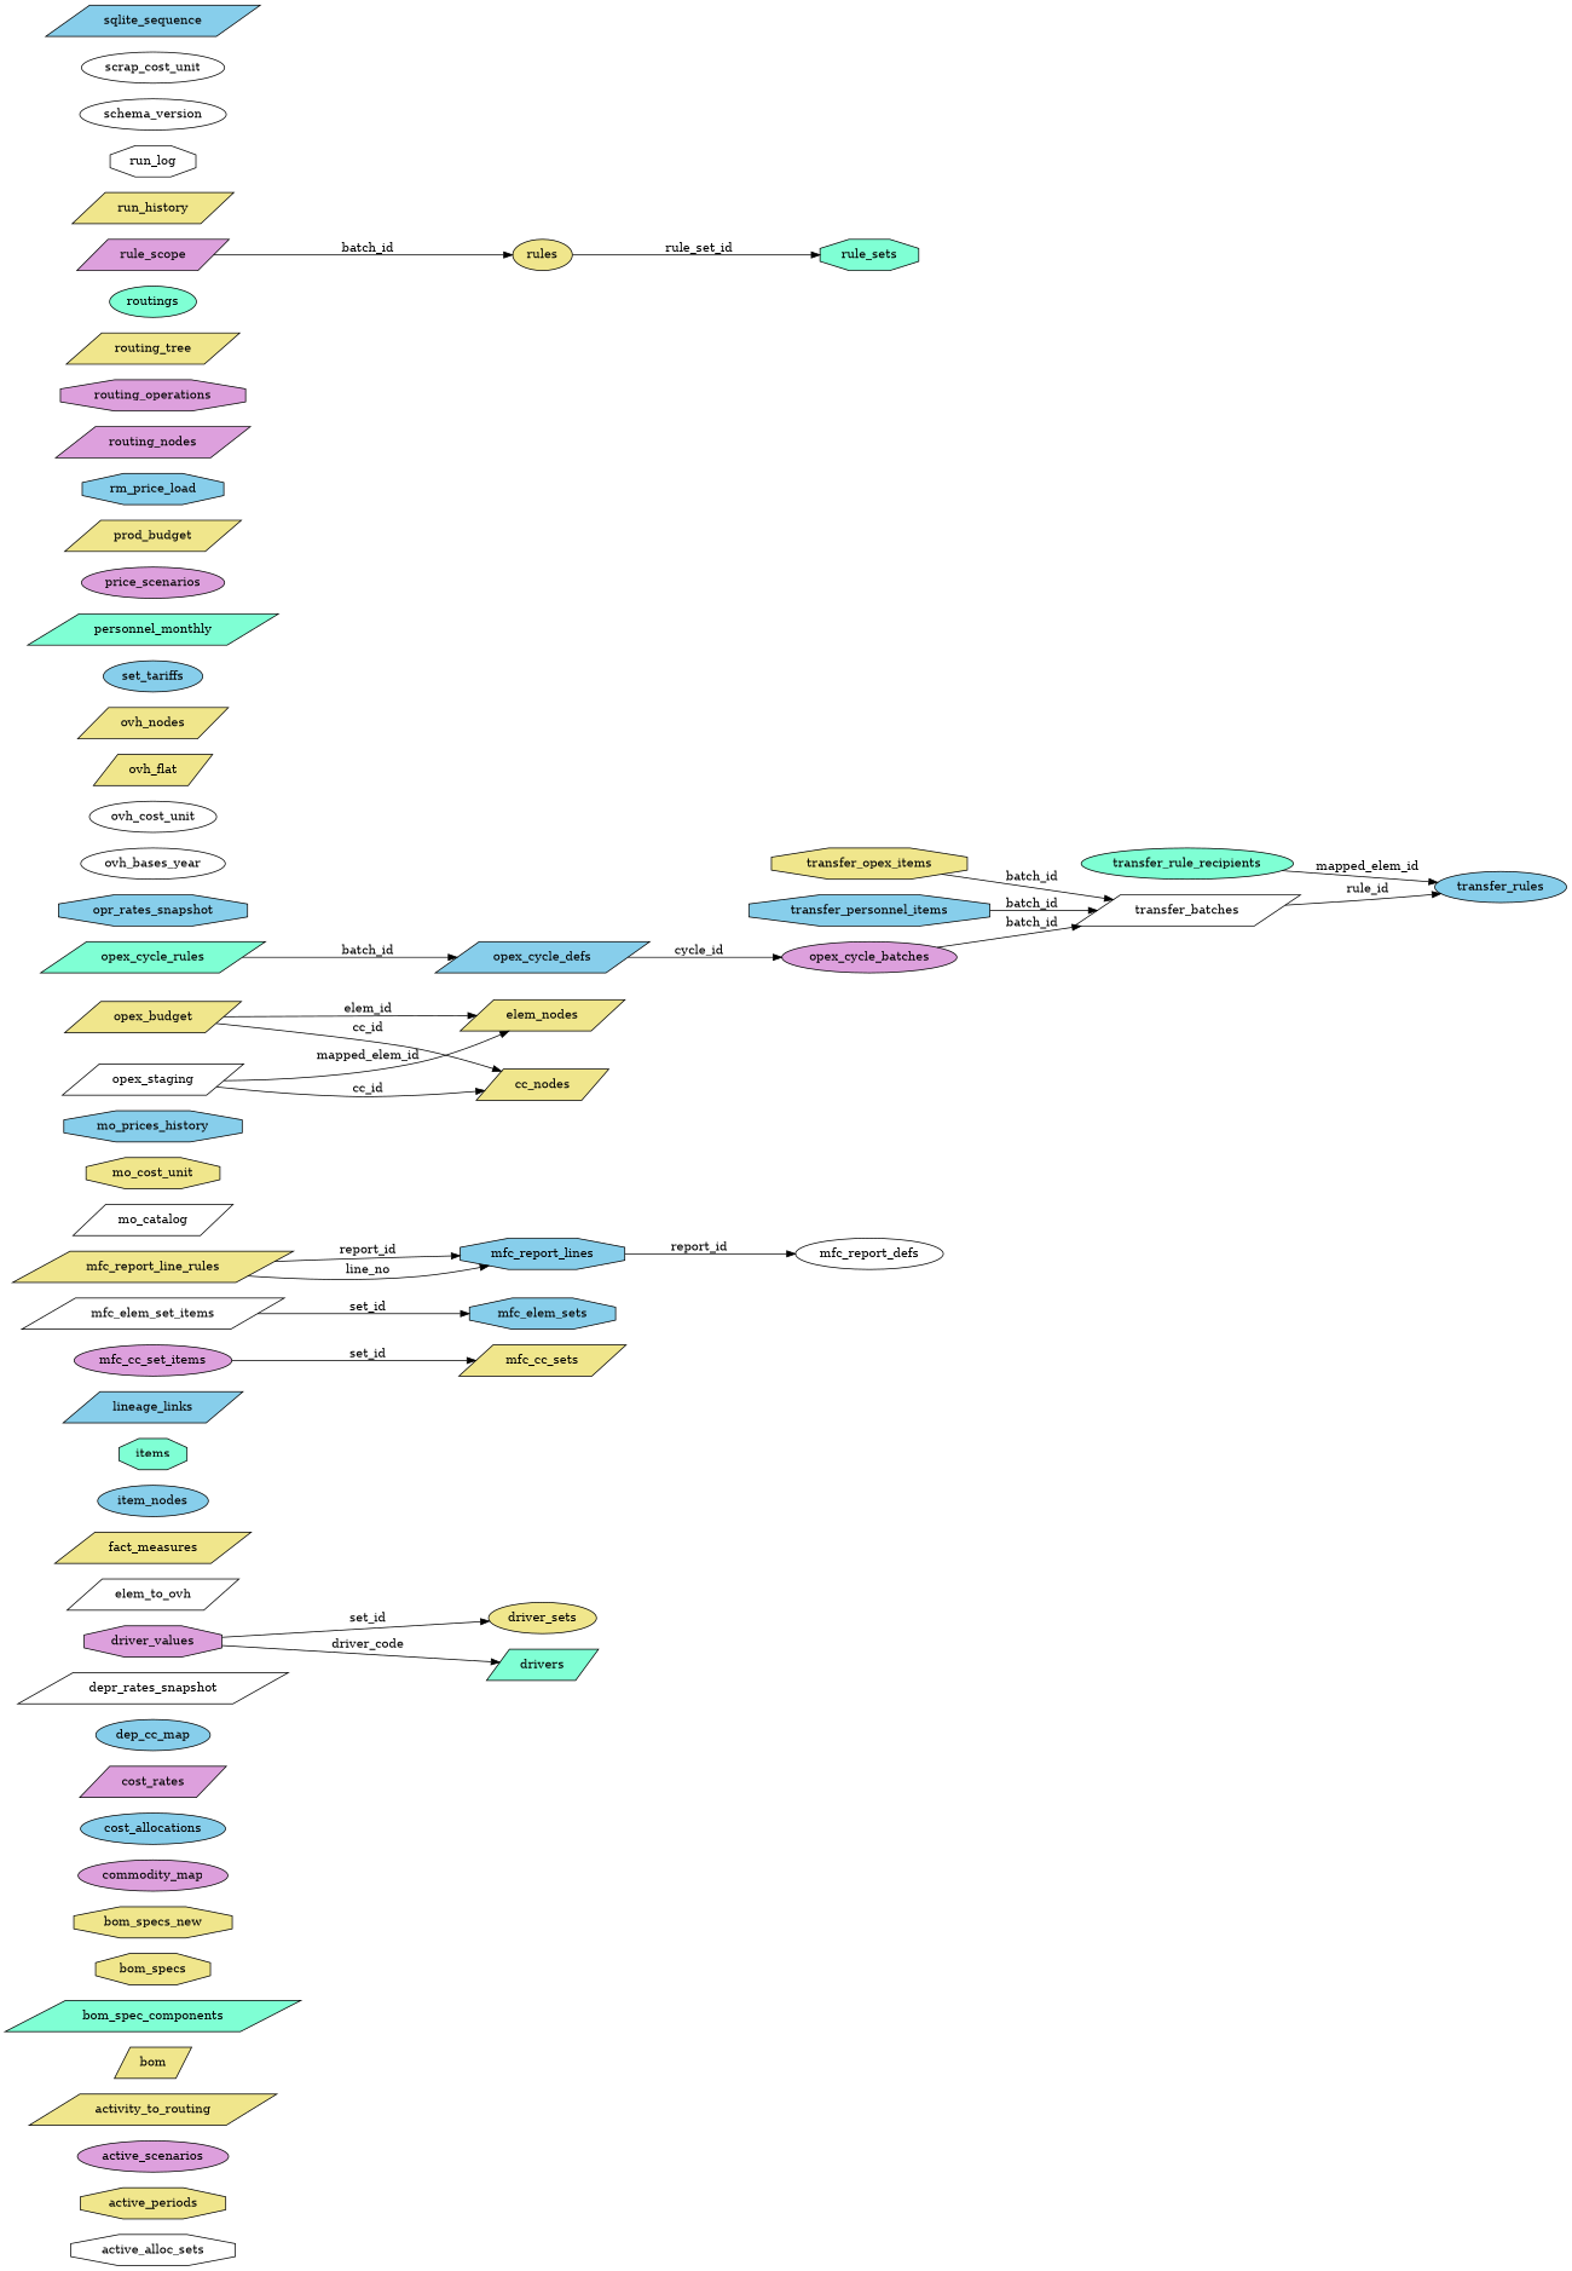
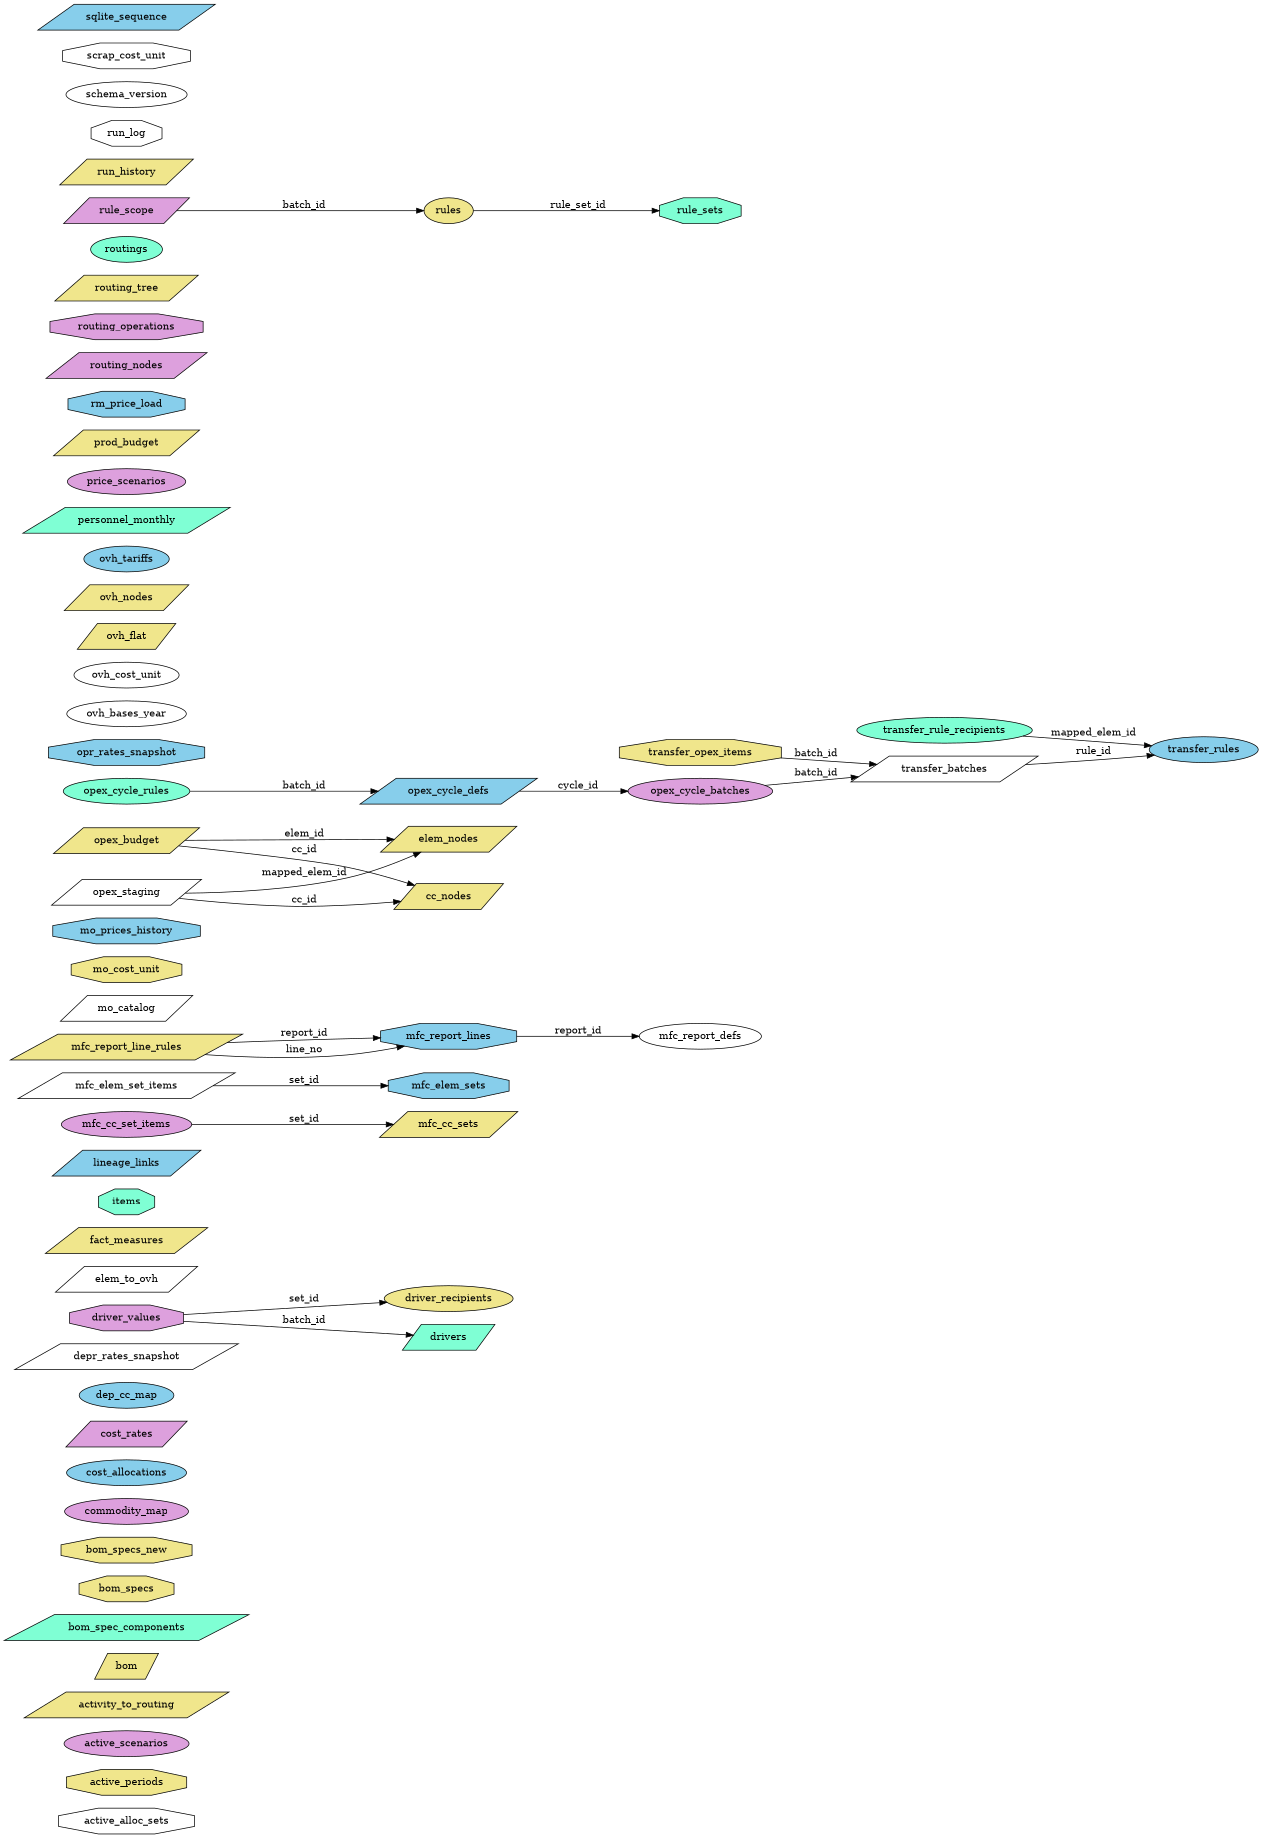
  digraph {
    rankdir=LR
    node [fillcolor=khaki shape=parallelogram style=filled]
    active_alloc_sets [fillcolor=white shape=octagon]
    active_periods [shape=octagon]
    active_scenarios [fillcolor=plum shape=ellipse]
    activity_to_routing
    bom
    bom_spec_components [fillcolor=aquamarine]
    bom_specs [shape=octagon]
    bom_specs_new [shape=octagon]
    commodity_map [fillcolor=plum shape=ellipse]
    cost_allocations [fillcolor=skyblue shape=ellipse]
    cost_rates [fillcolor=plum]
    dep_cc_map [fillcolor=skyblue shape=ellipse]
    depr_rates_snapshot [fillcolor=white]
    driver_values [fillcolor=plum shape=octagon]
-   driver_sets [shape=ellipse]
+   driver_sets [shape=ellipse label=driver_recipients]
    drivers [fillcolor=aquamarine]
    elem_to_ovh [fillcolor=white]
    fact_measures
-   item_nodes [fillcolor=skyblue shape=ellipse]
    items [fillcolor=aquamarine shape=octagon]
    lineage_links [fillcolor=skyblue]
    mfc_cc_set_items [fillcolor=plum shape=ellipse]
    mfc_cc_sets
    mfc_elem_set_items [fillcolor=white]
    mfc_elem_sets [fillcolor=skyblue shape=octagon]
    mfc_report_lines [fillcolor=skyblue shape=octagon]
    mfc_report_line_rules
    mfc_report_defs [fillcolor=white shape=ellipse]
    mo_catalog [fillcolor=white]
    mo_cost_unit [shape=octagon]
    mo_prices_history [fillcolor=skyblue shape=octagon]
    opex_budget
    elem_nodes
    cc_nodes
    opex_cycle_batches [fillcolor=plum shape=ellipse]
    transfer_batches [fillcolor=white]
    opex_cycle_defs [fillcolor=skyblue]
    transfer_rules [fillcolor=skyblue shape=ellipse]
-   opex_cycle_rules [fillcolor=aquamarine]
+   opex_cycle_rules [fillcolor=aquamarine shape=ellipse]
    opex_staging [fillcolor=white]
    opr_rates_snapshot [fillcolor=skyblue shape=octagon]
    ovh_bases_year [fillcolor=white shape=ellipse]
    ovh_cost_unit [fillcolor=white shape=ellipse]
    ovh_flat
    ovh_nodes
-   ovh_tariffs [fillcolor=skyblue shape=ellipse label=set_tariffs]
+   ovh_tariffs [fillcolor=skyblue shape=ellipse]
    personnel_monthly [fillcolor=aquamarine]
    price_scenarios [fillcolor=plum shape=ellipse]
    prod_budget
    rm_price_load [fillcolor=skyblue shape=octagon]
    routing_nodes [fillcolor=plum]
    routing_operations [fillcolor=plum shape=octagon]
    routing_tree
    routings [fillcolor=aquamarine shape=ellipse]
    rule_scope [fillcolor=plum]
    rules [shape=ellipse]
    rule_sets [fillcolor=aquamarine shape=octagon]
    run_history
    run_log [fillcolor=white shape=octagon]
    schema_version [fillcolor=white shape=ellipse]
-   scrap_cost_unit [fillcolor=white shape=ellipse]
+   scrap_cost_unit [fillcolor=white shape=octagon]
    sqlite_sequence [fillcolor=skyblue]
    transfer_opex_items [shape=octagon]
-   transfer_personnel_items [fillcolor=skyblue shape=octagon]
    transfer_rule_recipients [fillcolor=aquamarine shape=ellipse]
    driver_values -> driver_sets [label=set_id]
-   driver_values -> drivers [label=driver_code]
+   driver_values -> drivers [label=batch_id]
    mfc_cc_set_items -> mfc_cc_sets [label=set_id]
    mfc_elem_set_items -> mfc_elem_sets [label=set_id]
    mfc_report_lines -> mfc_report_defs [label=report_id]
    mfc_report_line_rules -> mfc_report_lines [label=report_id]
    mfc_report_line_rules -> mfc_report_lines [label=line_no]
    opex_budget -> elem_nodes [label=elem_id]
    opex_budget -> cc_nodes [label=cc_id]
    opex_cycle_batches -> transfer_batches [label=batch_id]
    transfer_batches -> transfer_rules [label=rule_id]
    opex_cycle_defs -> opex_cycle_batches [label=cycle_id]
    opex_cycle_rules -> opex_cycle_defs [label=batch_id]
    opex_staging -> elem_nodes [label=mapped_elem_id]
    opex_staging -> cc_nodes [label=cc_id]
    rule_scope -> rules [label=batch_id]
    rules -> rule_sets [label=rule_set_id]
    transfer_opex_items -> transfer_batches [label=batch_id]
-   transfer_personnel_items -> transfer_batches [label=batch_id]
    transfer_rule_recipients -> transfer_rules [label=mapped_elem_id]
  }
